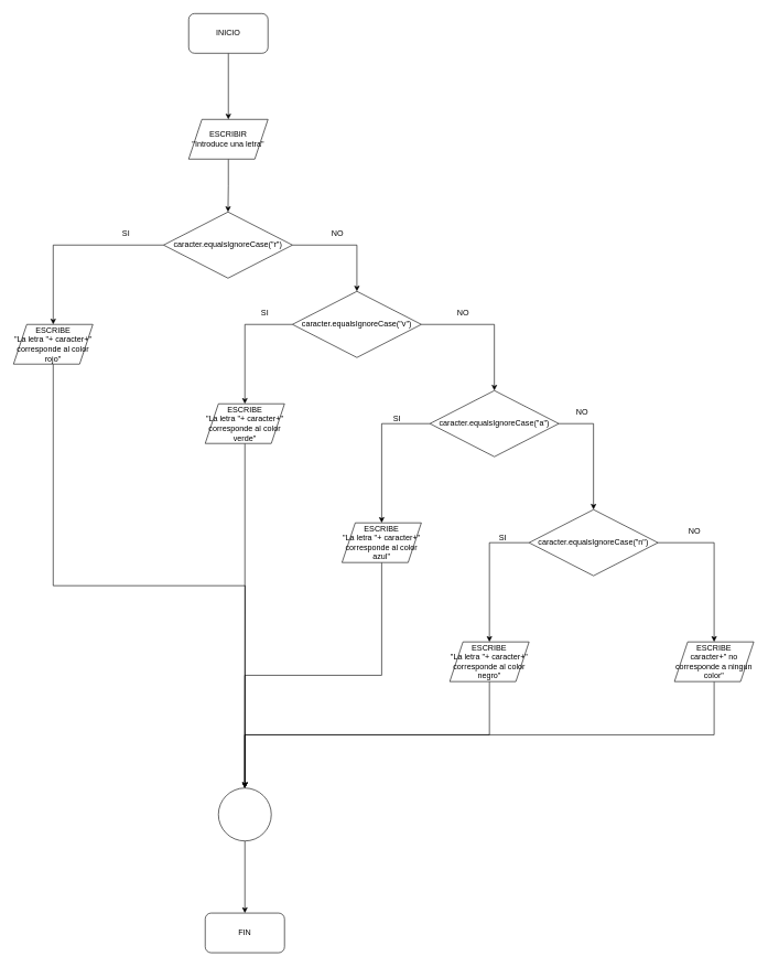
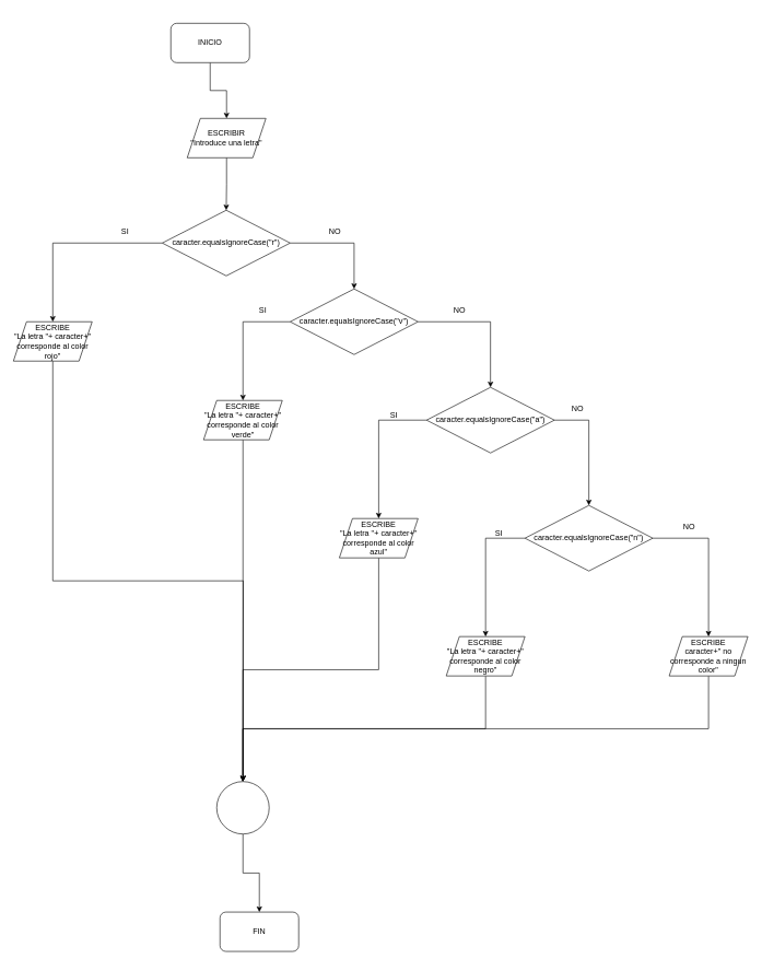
  <mxCell id="0" />
  <mxCell id="1" parent="0" />
  <mxCell id="2" value="" style="edgeStyle=orthogonalEdgeStyle;rounded=0;orthogonalLoop=1;jettySize=auto;html=1;" edge="1" parent="1" source="3" target="5"><mxGeometry relative="1" as="geometry" /></mxCell>
- <mxCell id="3" value="INICIO" style="rounded=1;whiteSpace=wrap;html=1;" vertex="1" parent="1"><mxGeometry x="285" y="20" width="120" height="60" as="geometry" /></mxCell>
+ <mxCell id="3" value="INICIO" style="rounded=1;whiteSpace=wrap;html=1;" vertex="1" parent="1"><mxGeometry x="260" y="35" width="120" height="60" as="geometry" /></mxCell>
  <mxCell id="4" value="" style="edgeStyle=orthogonalEdgeStyle;rounded=0;orthogonalLoop=1;jettySize=auto;html=1;" edge="1" parent="1" source="5" target="8"><mxGeometry relative="1" as="geometry" /></mxCell>
  <mxCell id="5" value="ESCRIBIR&lt;br&gt;&quot;Introduce una letra&quot;" style="shape=parallelogram;perimeter=parallelogramPerimeter;whiteSpace=wrap;html=1;fixedSize=1;" vertex="1" parent="1"><mxGeometry x="285" y="180" width="120" height="60" as="geometry" /></mxCell>
  <mxCell id="6" style="edgeStyle=orthogonalEdgeStyle;rounded=0;orthogonalLoop=1;jettySize=auto;html=1;exitX=0;exitY=0.5;exitDx=0;exitDy=0;entryX=0.5;entryY=0;entryDx=0;entryDy=0;" edge="1" parent="1" source="8" target="10"><mxGeometry relative="1" as="geometry" /></mxCell>
  <mxCell id="7" style="edgeStyle=orthogonalEdgeStyle;rounded=0;orthogonalLoop=1;jettySize=auto;html=1;exitX=1;exitY=0.5;exitDx=0;exitDy=0;entryX=0.5;entryY=0;entryDx=0;entryDy=0;" edge="1" parent="1" source="8" target="13"><mxGeometry relative="1" as="geometry" /></mxCell>
  <mxCell id="8" value="caracter.equalsIgnoreCase(&quot;r&quot;)" style="rhombus;whiteSpace=wrap;html=1;" vertex="1" parent="1"><mxGeometry x="247" y="320" width="195" height="100" as="geometry" /></mxCell>
  <mxCell id="9" style="edgeStyle=orthogonalEdgeStyle;rounded=0;orthogonalLoop=1;jettySize=auto;html=1;exitX=0.5;exitY=1;exitDx=0;exitDy=0;" edge="1" parent="1" source="10"><mxGeometry relative="1" as="geometry"><mxPoint x="370" y="1220" as="targetPoint" /></mxGeometry></mxCell>
  <mxCell id="10" value="ESCRIBE&lt;br&gt;&quot;La letra &quot;+ caracter+&quot; corresponde al color rojo&quot;" style="shape=parallelogram;perimeter=parallelogramPerimeter;whiteSpace=wrap;html=1;fixedSize=1;" vertex="1" parent="1"><mxGeometry x="20" y="490" width="120" height="60" as="geometry" /></mxCell>
  <mxCell id="11" style="edgeStyle=orthogonalEdgeStyle;rounded=0;orthogonalLoop=1;jettySize=auto;html=1;exitX=0;exitY=0.5;exitDx=0;exitDy=0;entryX=0.5;entryY=0;entryDx=0;entryDy=0;" edge="1" parent="1" source="13" target="15"><mxGeometry relative="1" as="geometry" /></mxCell>
  <mxCell id="12" style="edgeStyle=orthogonalEdgeStyle;rounded=0;orthogonalLoop=1;jettySize=auto;html=1;exitX=1;exitY=0.5;exitDx=0;exitDy=0;" edge="1" parent="1" source="13" target="18"><mxGeometry relative="1" as="geometry" /></mxCell>
  <mxCell id="13" value="caracter.equalsIgnoreCase(&quot;v&quot;)" style="rhombus;whiteSpace=wrap;html=1;" vertex="1" parent="1"><mxGeometry x="442" y="440" width="195" height="100" as="geometry" /></mxCell>
  <mxCell id="14" style="edgeStyle=orthogonalEdgeStyle;rounded=0;orthogonalLoop=1;jettySize=auto;html=1;exitX=0.5;exitY=1;exitDx=0;exitDy=0;entryX=0.5;entryY=0;entryDx=0;entryDy=0;" edge="1" parent="1" source="15" target="29"><mxGeometry relative="1" as="geometry" /></mxCell>
  <mxCell id="15" value="ESCRIBE&lt;br&gt;&quot;La letra &quot;+ caracter+&quot; corresponde al color verde&quot;" style="shape=parallelogram;perimeter=parallelogramPerimeter;whiteSpace=wrap;html=1;fixedSize=1;" vertex="1" parent="1"><mxGeometry x="310" y="610" width="120" height="60" as="geometry" /></mxCell>
  <mxCell id="16" style="edgeStyle=orthogonalEdgeStyle;rounded=0;orthogonalLoop=1;jettySize=auto;html=1;exitX=0;exitY=0.5;exitDx=0;exitDy=0;" edge="1" parent="1" source="18" target="20"><mxGeometry relative="1" as="geometry" /></mxCell>
  <mxCell id="17" style="edgeStyle=orthogonalEdgeStyle;rounded=0;orthogonalLoop=1;jettySize=auto;html=1;exitX=1;exitY=0.5;exitDx=0;exitDy=0;entryX=0.5;entryY=0;entryDx=0;entryDy=0;" edge="1" parent="1" source="18" target="23"><mxGeometry relative="1" as="geometry" /></mxCell>
  <mxCell id="18" value="caracter.equalsIgnoreCase(&quot;a&quot;)" style="rhombus;whiteSpace=wrap;html=1;" vertex="1" parent="1"><mxGeometry x="650" y="590" width="195" height="100" as="geometry" /></mxCell>
  <mxCell id="19" style="edgeStyle=orthogonalEdgeStyle;rounded=0;orthogonalLoop=1;jettySize=auto;html=1;exitX=0.5;exitY=1;exitDx=0;exitDy=0;entryX=0.5;entryY=0;entryDx=0;entryDy=0;" edge="1" parent="1" source="20" target="29"><mxGeometry relative="1" as="geometry" /></mxCell>
  <mxCell id="20" value="ESCRIBE&lt;br&gt;&quot;La letra &quot;+ caracter+&quot; corresponde al color azul&quot;" style="shape=parallelogram;perimeter=parallelogramPerimeter;whiteSpace=wrap;html=1;fixedSize=1;" vertex="1" parent="1"><mxGeometry x="517" y="790" width="120" height="60" as="geometry" /></mxCell>
  <mxCell id="21" style="edgeStyle=orthogonalEdgeStyle;rounded=0;orthogonalLoop=1;jettySize=auto;html=1;exitX=0;exitY=0.5;exitDx=0;exitDy=0;entryX=0.5;entryY=0;entryDx=0;entryDy=0;" edge="1" parent="1" source="23" target="25"><mxGeometry relative="1" as="geometry" /></mxCell>
  <mxCell id="22" style="edgeStyle=orthogonalEdgeStyle;rounded=0;orthogonalLoop=1;jettySize=auto;html=1;exitX=1;exitY=0.5;exitDx=0;exitDy=0;" edge="1" parent="1" source="23" target="27"><mxGeometry relative="1" as="geometry" /></mxCell>
  <mxCell id="23" value="caracter.equalsIgnoreCase(&quot;n&quot;)" style="rhombus;whiteSpace=wrap;html=1;" vertex="1" parent="1"><mxGeometry x="800" y="770" width="195" height="100" as="geometry" /></mxCell>
  <mxCell id="24" style="edgeStyle=orthogonalEdgeStyle;rounded=0;orthogonalLoop=1;jettySize=auto;html=1;exitX=0.5;exitY=1;exitDx=0;exitDy=0;entryX=0.5;entryY=0;entryDx=0;entryDy=0;" edge="1" parent="1" source="25" target="29"><mxGeometry relative="1" as="geometry" /></mxCell>
  <mxCell id="25" value="ESCRIBE&lt;br&gt;&quot;La letra &quot;+ caracter+&quot; corresponde al color negro&quot;" style="shape=parallelogram;perimeter=parallelogramPerimeter;whiteSpace=wrap;html=1;fixedSize=1;" vertex="1" parent="1"><mxGeometry x="680" y="970" width="120" height="60" as="geometry" /></mxCell>
  <mxCell id="26" style="edgeStyle=orthogonalEdgeStyle;rounded=0;orthogonalLoop=1;jettySize=auto;html=1;exitX=0.5;exitY=1;exitDx=0;exitDy=0;" edge="1" parent="1" source="27" target="29"><mxGeometry relative="1" as="geometry" /></mxCell>
  <mxCell id="27" value="ESCRIBE&lt;br&gt;caracter+&quot; no corresponde a ningun color&quot;" style="shape=parallelogram;perimeter=parallelogramPerimeter;whiteSpace=wrap;html=1;fixedSize=1;" vertex="1" parent="1"><mxGeometry x="1020" y="970" width="120" height="60" as="geometry" /></mxCell>
  <mxCell id="28" value="" style="edgeStyle=orthogonalEdgeStyle;rounded=0;orthogonalLoop=1;jettySize=auto;html=1;" edge="1" parent="1" source="29" target="30"><mxGeometry relative="1" as="geometry" /></mxCell>
  <mxCell id="29" value="" style="ellipse;whiteSpace=wrap;html=1;aspect=fixed;" vertex="1" parent="1"><mxGeometry x="330" y="1191" width="80" height="80" as="geometry" /></mxCell>
- <mxCell id="30" value="FIN" style="rounded=1;whiteSpace=wrap;html=1;" vertex="1" parent="1"><mxGeometry x="310" y="1380" width="120" height="60" as="geometry" /></mxCell>
+ <mxCell id="30" value="FIN" style="rounded=1;whiteSpace=wrap;html=1;" vertex="1" parent="1"><mxGeometry x="335" y="1390" width="120" height="60" as="geometry" /></mxCell>
  <mxCell id="31" value="SI" style="text;html=1;align=center;verticalAlign=middle;resizable=0;points=[];autosize=1;strokeColor=none;fillColor=none;" vertex="1" parent="1"><mxGeometry x="175" y="338" width="30" height="30" as="geometry" /></mxCell>
  <mxCell id="32" value="NO" style="text;html=1;align=center;verticalAlign=middle;resizable=0;points=[];autosize=1;strokeColor=none;fillColor=none;" vertex="1" parent="1"><mxGeometry x="490" y="338" width="40" height="30" as="geometry" /></mxCell>
  <mxCell id="33" value="SI" style="text;html=1;align=center;verticalAlign=middle;resizable=0;points=[];autosize=1;strokeColor=none;fillColor=none;" vertex="1" parent="1"><mxGeometry x="385" y="458" width="30" height="30" as="geometry" /></mxCell>
  <mxCell id="34" value="NO" style="text;html=1;align=center;verticalAlign=middle;resizable=0;points=[];autosize=1;strokeColor=none;fillColor=none;" vertex="1" parent="1"><mxGeometry x="680" y="458" width="40" height="30" as="geometry" /></mxCell>
  <mxCell id="35" value="SI" style="text;html=1;align=center;verticalAlign=middle;resizable=0;points=[];autosize=1;strokeColor=none;fillColor=none;" vertex="1" parent="1"><mxGeometry x="585" y="618" width="30" height="30" as="geometry" /></mxCell>
  <mxCell id="36" value="NO" style="text;html=1;align=center;verticalAlign=middle;resizable=0;points=[];autosize=1;strokeColor=none;fillColor=none;" vertex="1" parent="1"><mxGeometry x="860" y="608" width="40" height="30" as="geometry" /></mxCell>
  <mxCell id="37" value="SI" style="text;html=1;align=center;verticalAlign=middle;resizable=0;points=[];autosize=1;strokeColor=none;fillColor=none;" vertex="1" parent="1"><mxGeometry x="745" y="798" width="30" height="30" as="geometry" /></mxCell>
  <mxCell id="38" value="NO" style="text;html=1;align=center;verticalAlign=middle;resizable=0;points=[];autosize=1;strokeColor=none;fillColor=none;" vertex="1" parent="1"><mxGeometry x="1030" y="788" width="40" height="30" as="geometry" /></mxCell>
